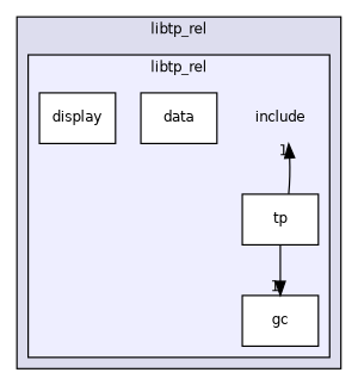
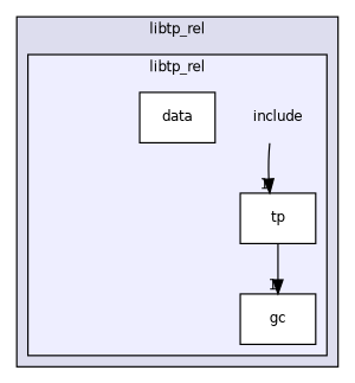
  digraph {
    compound=true
    node [fontname=Helvetica fontsize=10 shape=box fillcolor=white style=filled]
    edge [headlabel=1 labeldistance=1.5 labelfontname=Helvetica labelfontsize=10]
    n1 [label=include shape=plaintext fillcolor="" style=""]
    n2 [label=data]
-   n3 [label=display]
    n4 [label=gc]
    n5 [label=tp]
    subgraph cluster_1 {
      bgcolor="#ddddee"
      fontname=Helvetica
      fontsize=10
      label=libtp_rel
      pencolor=black
      subgraph cluster_2 {
        bgcolor="#eeeeff"
        fontname=Helvetica
        fontsize=10
        label=libtp_rel
        pencolor=black
        n1
        n2
-       n3
        n4
        n5
      }
    }
-   n5 -> n1
+   n1 -> n5
    n5 -> n4
  }
